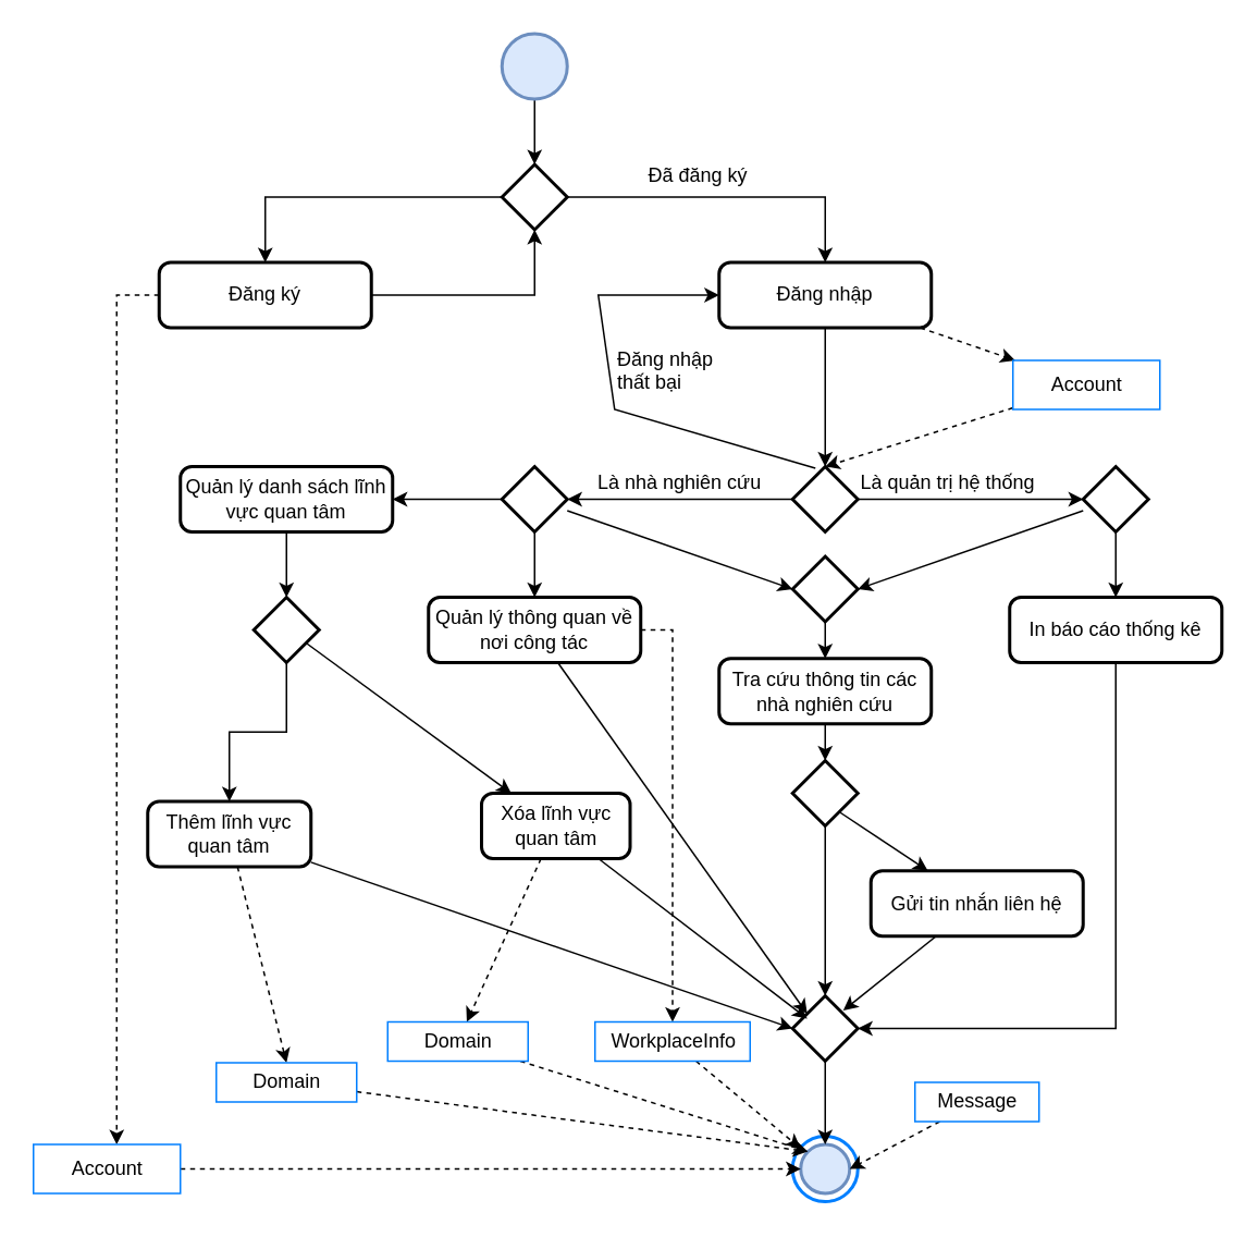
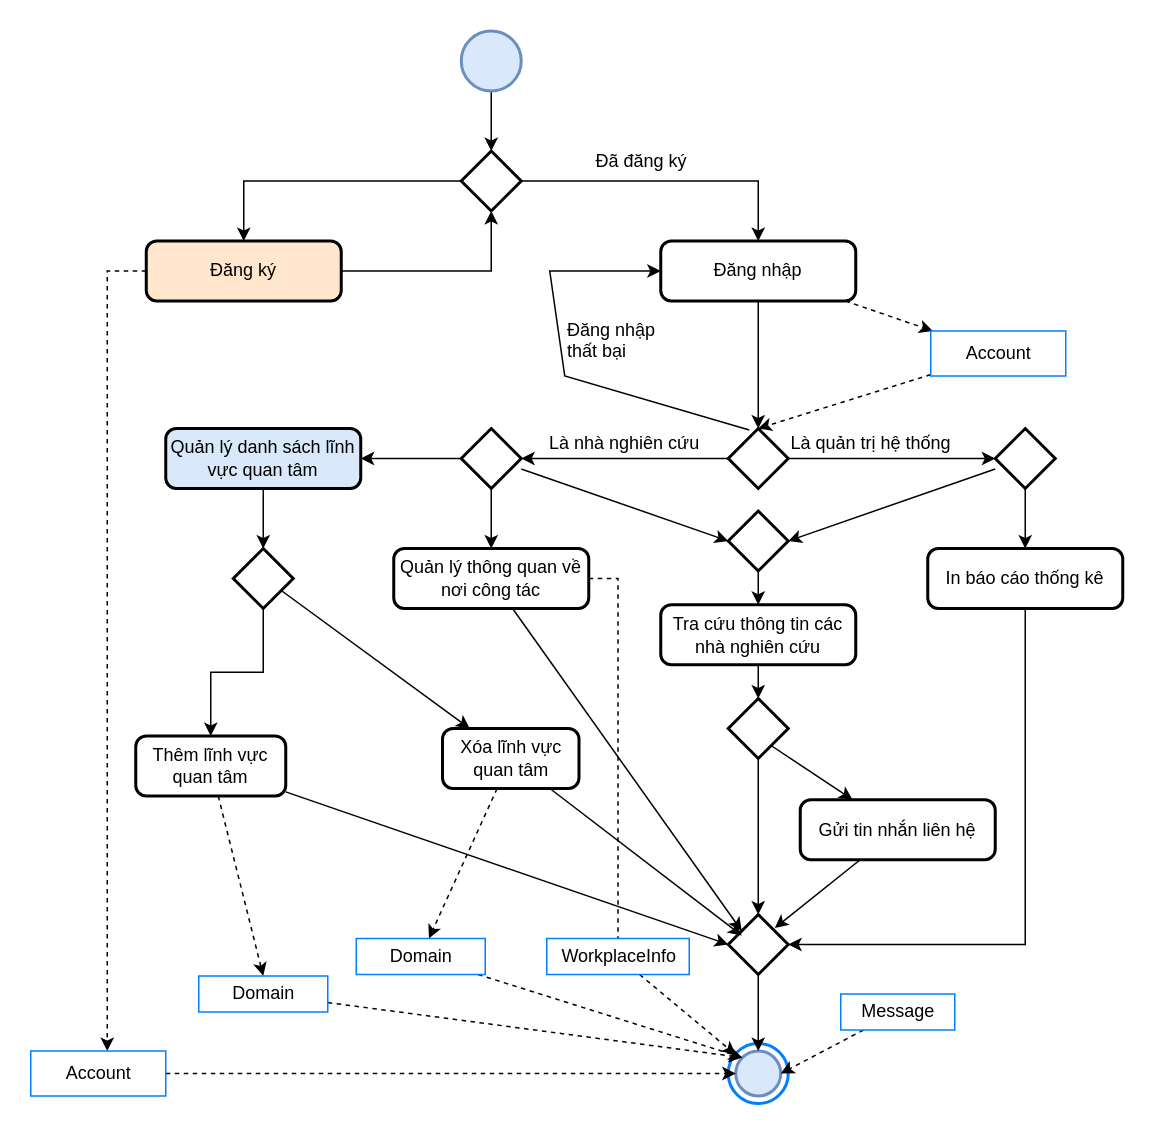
  <mxCell id="0" />
  <mxCell id="1" parent="0" />
  <mxCell id="2" style="edgeStyle=orthogonalEdgeStyle;rounded=0;orthogonalLoop=1;jettySize=auto;html=1;" parent="1" source="3" target="9" edge="1"><mxGeometry relative="1" as="geometry" /></mxCell>
  <mxCell id="3" value="" style="strokeWidth=2;html=1;shape=mxgraph.flowchart.start_2;whiteSpace=wrap;fillColor=#dae8fc;strokeColor=#6c8ebf;" parent="1" vertex="1"><mxGeometry x="307" y="20" width="40" height="40" as="geometry" /></mxCell>
  <mxCell id="4" style="edgeStyle=orthogonalEdgeStyle;rounded=0;orthogonalLoop=1;jettySize=auto;html=1;" parent="1" source="6" target="19" edge="1"><mxGeometry relative="1" as="geometry"><Array as="points"><mxPoint x="505" y="180" /></Array></mxGeometry></mxCell>
  <mxCell id="5" style="edgeStyle=none;rounded=0;orthogonalLoop=1;jettySize=auto;html=1;dashed=1;" parent="1" source="6" target="60" edge="1"><mxGeometry relative="1" as="geometry"><mxPoint x="621" y="210.526" as="targetPoint" /></mxGeometry></mxCell>
  <mxCell id="6" value="Đăng nhập" style="rounded=1;whiteSpace=wrap;html=1;absoluteArcSize=1;arcSize=14;strokeWidth=2;" parent="1" vertex="1"><mxGeometry x="440" y="160" width="130" height="40" as="geometry" /></mxCell>
  <mxCell id="7" style="edgeStyle=orthogonalEdgeStyle;rounded=0;orthogonalLoop=1;jettySize=auto;html=1;" parent="1" source="9" target="6" edge="1"><mxGeometry relative="1" as="geometry" /></mxCell>
  <mxCell id="8" style="edgeStyle=orthogonalEdgeStyle;rounded=0;orthogonalLoop=1;jettySize=auto;html=1;" parent="1" source="9" target="12" edge="1"><mxGeometry relative="1" as="geometry" /></mxCell>
  <mxCell id="9" value="" style="strokeWidth=2;html=1;shape=mxgraph.flowchart.decision;whiteSpace=wrap;" parent="1" vertex="1"><mxGeometry x="307" y="100" width="40" height="40" as="geometry" /></mxCell>
  <mxCell id="10" style="edgeStyle=orthogonalEdgeStyle;rounded=0;orthogonalLoop=1;jettySize=auto;html=1;entryX=0.5;entryY=1;entryDx=0;entryDy=0;entryPerimeter=0;" parent="1" source="12" target="9" edge="1"><mxGeometry relative="1" as="geometry" /></mxCell>
  <mxCell id="11" style="edgeStyle=orthogonalEdgeStyle;rounded=0;orthogonalLoop=1;jettySize=auto;html=1;dashed=1;" parent="1" source="12" target="55" edge="1"><mxGeometry relative="1" as="geometry"><Array as="points"><mxPoint x="71" y="180" /></Array></mxGeometry></mxCell>
- <mxCell id="12" value="Đăng ký" style="rounded=1;whiteSpace=wrap;html=1;absoluteArcSize=1;arcSize=14;strokeWidth=2;" parent="1" vertex="1"><mxGeometry x="97" y="160" width="130" height="40" as="geometry" /></mxCell>
+ <mxCell id="12" value="Đăng ký" style="rounded=1;whiteSpace=wrap;html=1;absoluteArcSize=1;arcSize=14;strokeWidth=2;fillColor=#ffe6cc;" parent="1" vertex="1"><mxGeometry x="97" y="160" width="130" height="40" as="geometry" /></mxCell>
  <mxCell id="13" value="Đã đăng ký" style="text;html=1;resizable=0;points=[];autosize=1;align=left;verticalAlign=top;spacingTop=-4;" parent="1" vertex="1"><mxGeometry x="395" y="97" width="90" height="20" as="geometry" /></mxCell>
  <mxCell id="14" value="" style="strokeWidth=2;html=1;shape=mxgraph.flowchart.start_2;whiteSpace=wrap;strokeColor=#007FFF;" parent="1" vertex="1"><mxGeometry x="485" y="695" width="40" height="40" as="geometry" /></mxCell>
  <mxCell id="15" value="" style="strokeWidth=2;html=1;shape=mxgraph.flowchart.start_2;whiteSpace=wrap;fillColor=#dae8fc;strokeColor=#6c8ebf;" parent="1" vertex="1"><mxGeometry x="490" y="700" width="30" height="30" as="geometry" /></mxCell>
  <mxCell id="16" style="edgeStyle=orthogonalEdgeStyle;rounded=0;orthogonalLoop=1;jettySize=auto;html=1;" parent="1" source="19" target="24" edge="1"><mxGeometry relative="1" as="geometry" /></mxCell>
  <mxCell id="17" style="edgeStyle=orthogonalEdgeStyle;rounded=0;orthogonalLoop=1;jettySize=auto;html=1;" parent="1" source="19" target="28" edge="1"><mxGeometry relative="1" as="geometry" /></mxCell>
  <mxCell id="18" style="rounded=0;orthogonalLoop=1;jettySize=auto;html=1;exitX=0.35;exitY=0.025;exitDx=0;exitDy=0;exitPerimeter=0;entryX=0;entryY=0.5;entryDx=0;entryDy=0;" parent="1" source="19" target="6" edge="1"><mxGeometry relative="1" as="geometry"><mxPoint x="416" y="220" as="targetPoint" /><Array as="points"><mxPoint x="376" y="250" /><mxPoint x="366" y="180" /></Array></mxGeometry></mxCell>
  <mxCell id="19" value="" style="strokeWidth=2;html=1;shape=mxgraph.flowchart.decision;whiteSpace=wrap;" parent="1" vertex="1"><mxGeometry x="485" y="285" width="40" height="40" as="geometry" /></mxCell>
  <mxCell id="20" style="edgeStyle=orthogonalEdgeStyle;rounded=0;orthogonalLoop=1;jettySize=auto;html=1;entryX=1;entryY=0.5;entryDx=0;entryDy=0;entryPerimeter=0;" parent="1" source="21" target="34" edge="1"><mxGeometry relative="1" as="geometry"><mxPoint x="665" y="635" as="targetPoint" /><Array as="points"><mxPoint x="683" y="629" /></Array></mxGeometry></mxCell>
  <mxCell id="21" value="In báo cáo thống kê" style="rounded=1;whiteSpace=wrap;html=1;absoluteArcSize=1;arcSize=14;strokeWidth=2;" parent="1" vertex="1"><mxGeometry x="618" y="365" width="130" height="40" as="geometry" /></mxCell>
  <mxCell id="22" style="edgeStyle=orthogonalEdgeStyle;rounded=0;orthogonalLoop=1;jettySize=auto;html=1;" parent="1" source="24" target="21" edge="1"><mxGeometry relative="1" as="geometry" /></mxCell>
  <mxCell id="23" style="edgeStyle=none;rounded=0;orthogonalLoop=1;jettySize=auto;html=1;entryX=1;entryY=0.5;entryDx=0;entryDy=0;entryPerimeter=0;" parent="1" source="24" target="68" edge="1"><mxGeometry relative="1" as="geometry" /></mxCell>
  <mxCell id="24" value="" style="strokeWidth=2;html=1;shape=mxgraph.flowchart.decision;whiteSpace=wrap;" parent="1" vertex="1"><mxGeometry x="663" y="285" width="40" height="40" as="geometry" /></mxCell>
  <mxCell id="25" style="edgeStyle=none;rounded=0;orthogonalLoop=1;jettySize=auto;html=1;entryX=0;entryY=0.5;entryDx=0;entryDy=0;entryPerimeter=0;" parent="1" source="28" target="68" edge="1"><mxGeometry relative="1" as="geometry" /></mxCell>
  <mxCell id="26" style="edgeStyle=none;rounded=0;orthogonalLoop=1;jettySize=auto;html=1;" parent="1" source="28" target="44" edge="1"><mxGeometry relative="1" as="geometry" /></mxCell>
  <mxCell id="27" style="edgeStyle=none;rounded=0;orthogonalLoop=1;jettySize=auto;html=1;" parent="1" source="28" target="42" edge="1"><mxGeometry relative="1" as="geometry" /></mxCell>
  <mxCell id="28" value="" style="strokeWidth=2;html=1;shape=mxgraph.flowchart.decision;whiteSpace=wrap;" parent="1" vertex="1"><mxGeometry x="307" y="285" width="40" height="40" as="geometry" /></mxCell>
  <mxCell id="29" style="edgeStyle=orthogonalEdgeStyle;rounded=0;orthogonalLoop=1;jettySize=auto;html=1;" parent="1" source="30" target="37" edge="1"><mxGeometry relative="1" as="geometry" /></mxCell>
  <mxCell id="30" value="Tra cứu thông tin các nhà nghiên cứu" style="rounded=1;whiteSpace=wrap;html=1;absoluteArcSize=1;arcSize=14;strokeWidth=2;" parent="1" vertex="1"><mxGeometry x="440" y="402.5" width="130" height="40" as="geometry" /></mxCell>
  <mxCell id="31" style="rounded=0;orthogonalLoop=1;jettySize=auto;html=1;entryX=0.775;entryY=0.225;entryDx=0;entryDy=0;entryPerimeter=0;" parent="1" source="32" target="34" edge="1"><mxGeometry relative="1" as="geometry" /></mxCell>
  <mxCell id="32" value="Gửi tin nhắn liên hệ" style="rounded=1;whiteSpace=wrap;html=1;absoluteArcSize=1;arcSize=14;strokeWidth=2;" parent="1" vertex="1"><mxGeometry x="533" y="532.5" width="130" height="40" as="geometry" /></mxCell>
  <mxCell id="33" style="edgeStyle=orthogonalEdgeStyle;rounded=0;orthogonalLoop=1;jettySize=auto;html=1;" parent="1" source="34" target="15" edge="1"><mxGeometry relative="1" as="geometry" /></mxCell>
  <mxCell id="34" value="" style="strokeWidth=2;html=1;shape=mxgraph.flowchart.decision;whiteSpace=wrap;" parent="1" vertex="1"><mxGeometry x="485" y="609" width="40" height="40" as="geometry" /></mxCell>
  <mxCell id="35" style="edgeStyle=orthogonalEdgeStyle;rounded=0;orthogonalLoop=1;jettySize=auto;html=1;" parent="1" source="37" target="34" edge="1"><mxGeometry relative="1" as="geometry" /></mxCell>
  <mxCell id="36" style="edgeStyle=none;rounded=0;orthogonalLoop=1;jettySize=auto;html=1;exitX=0.7;exitY=0.775;exitDx=0;exitDy=0;exitPerimeter=0;" parent="1" source="37" target="32" edge="1"><mxGeometry relative="1" as="geometry" /></mxCell>
  <mxCell id="37" value="" style="strokeWidth=2;html=1;shape=mxgraph.flowchart.decision;whiteSpace=wrap;" parent="1" vertex="1"><mxGeometry x="485" y="465" width="40" height="40" as="geometry" /></mxCell>
  <mxCell id="38" value="Là quản trị hệ thống" style="text;html=1;resizable=0;points=[];autosize=1;align=left;verticalAlign=top;spacingTop=-4;" parent="1" vertex="1"><mxGeometry x="525" y="285" width="140" height="20" as="geometry" /></mxCell>
  <mxCell id="39" value="Là nhà nghiên cứu" style="text;html=1;resizable=0;points=[];autosize=1;align=left;verticalAlign=top;spacingTop=-4;" parent="1" vertex="1"><mxGeometry x="364" y="285" width="130" height="20" as="geometry" /></mxCell>
  <mxCell id="40" style="edgeStyle=none;rounded=0;orthogonalLoop=1;jettySize=auto;html=1;entryX=0.225;entryY=0.275;entryDx=0;entryDy=0;entryPerimeter=0;" parent="1" source="42" target="34" edge="1"><mxGeometry relative="1" as="geometry" /></mxCell>
- <mxCell id="41" style="rounded=0;orthogonalLoop=1;jettySize=auto;html=1;entryX=0.5;entryY=0;entryDx=0;entryDy=0;dashed=1;edgeStyle=orthogonalEdgeStyle;" parent="1" source="42" target="64" edge="1"><mxGeometry relative="1" as="geometry"><Array as="points"><mxPoint x="412" y="385" /></Array></mxGeometry></mxCell>
+ <mxCell id="41" style="rounded=0;orthogonalLoop=1;jettySize=auto;html=1;entryX=0.5;entryY=0;entryDx=0;entryDy=0;dashed=1;edgeStyle=orthogonalEdgeStyle;endArrow=none;" parent="1" source="42" target="64" edge="1"><mxGeometry relative="1" as="geometry"><Array as="points"><mxPoint x="412" y="385" /></Array></mxGeometry></mxCell>
  <mxCell id="42" value="Quản lý thông quan về nơi công tác" style="rounded=1;whiteSpace=wrap;html=1;absoluteArcSize=1;arcSize=14;strokeWidth=2;" parent="1" vertex="1"><mxGeometry x="262" y="365" width="130" height="40" as="geometry" /></mxCell>
  <mxCell id="43" style="edgeStyle=orthogonalEdgeStyle;rounded=0;orthogonalLoop=1;jettySize=auto;html=1;" parent="1" source="44" target="47" edge="1"><mxGeometry relative="1" as="geometry" /></mxCell>
- <mxCell id="44" value="Quản lý danh sách lĩnh vực quan tâm" style="rounded=1;whiteSpace=wrap;html=1;absoluteArcSize=1;arcSize=14;strokeWidth=2;" parent="1" vertex="1"><mxGeometry x="110" y="285" width="130" height="40" as="geometry" /></mxCell>
+ <mxCell id="44" value="Quản lý danh sách lĩnh vực quan tâm" style="rounded=1;whiteSpace=wrap;html=1;absoluteArcSize=1;arcSize=14;strokeWidth=2;fillColor=#dae8fc;" parent="1" vertex="1"><mxGeometry x="110" y="285" width="130" height="40" as="geometry" /></mxCell>
  <mxCell id="45" style="edgeStyle=orthogonalEdgeStyle;rounded=0;orthogonalLoop=1;jettySize=auto;html=1;entryX=0.5;entryY=0;entryDx=0;entryDy=0;" parent="1" source="47" target="50" edge="1"><mxGeometry relative="1" as="geometry" /></mxCell>
  <mxCell id="46" style="rounded=0;orthogonalLoop=1;jettySize=auto;html=1;exitX=0.8;exitY=0.7;exitDx=0;exitDy=0;exitPerimeter=0;" parent="1" source="47" target="53" edge="1"><mxGeometry relative="1" as="geometry" /></mxCell>
  <mxCell id="47" value="" style="strokeWidth=2;html=1;shape=mxgraph.flowchart.decision;whiteSpace=wrap;" parent="1" vertex="1"><mxGeometry x="155" y="365" width="40" height="40" as="geometry" /></mxCell>
  <mxCell id="48" style="edgeStyle=none;rounded=0;orthogonalLoop=1;jettySize=auto;html=1;entryX=0;entryY=0.5;entryDx=0;entryDy=0;entryPerimeter=0;" parent="1" source="50" target="34" edge="1"><mxGeometry relative="1" as="geometry" /></mxCell>
  <mxCell id="49" style="edgeStyle=none;rounded=0;orthogonalLoop=1;jettySize=auto;html=1;entryX=0.5;entryY=0;entryDx=0;entryDy=0;dashed=1;" parent="1" source="50" target="59" edge="1"><mxGeometry relative="1" as="geometry" /></mxCell>
  <mxCell id="50" value="Thêm lĩnh vực quan tâm" style="rounded=1;whiteSpace=wrap;html=1;absoluteArcSize=1;arcSize=14;strokeWidth=2;" parent="1" vertex="1"><mxGeometry x="90" y="490" width="100" height="40" as="geometry" /></mxCell>
  <mxCell id="51" style="rounded=0;orthogonalLoop=1;jettySize=auto;html=1;entryX=0.225;entryY=0.35;entryDx=0;entryDy=0;entryPerimeter=0;" parent="1" source="53" target="34" edge="1"><mxGeometry relative="1" as="geometry" /></mxCell>
  <mxCell id="52" style="edgeStyle=none;rounded=0;orthogonalLoop=1;jettySize=auto;html=1;dashed=1;" parent="1" source="53" target="62" edge="1"><mxGeometry relative="1" as="geometry" /></mxCell>
  <mxCell id="53" value="Xóa lĩnh vực quan tâm" style="rounded=1;whiteSpace=wrap;html=1;absoluteArcSize=1;arcSize=14;strokeWidth=2;" parent="1" vertex="1"><mxGeometry x="294.5" y="485" width="91" height="40" as="geometry" /></mxCell>
  <mxCell id="54" style="edgeStyle=orthogonalEdgeStyle;rounded=0;orthogonalLoop=1;jettySize=auto;html=1;entryX=0;entryY=0.5;entryDx=0;entryDy=0;entryPerimeter=0;dashed=1;" parent="1" source="55" target="15" edge="1"><mxGeometry relative="1" as="geometry" /></mxCell>
  <mxCell id="55" value="Account" style="html=1;strokeColor=#007FFF;" parent="1" vertex="1"><mxGeometry x="20" y="700" width="90" height="30" as="geometry" /></mxCell>
  <mxCell id="56" style="edgeStyle=none;rounded=0;orthogonalLoop=1;jettySize=auto;html=1;entryX=0.5;entryY=0;entryDx=0;entryDy=0;entryPerimeter=0;dashed=1;" parent="1" source="60" target="19" edge="1"><mxGeometry relative="1" as="geometry"><mxPoint x="621" y="244.298" as="sourcePoint" /></mxGeometry></mxCell>
  <mxCell id="57" value="Đăng nhập&lt;br&gt;thất bại" style="text;html=1;resizable=0;points=[];autosize=1;align=left;verticalAlign=top;spacingTop=-4;" parent="1" vertex="1"><mxGeometry x="376" y="210" width="80" height="30" as="geometry" /></mxCell>
  <mxCell id="58" style="edgeStyle=none;rounded=0;orthogonalLoop=1;jettySize=auto;html=1;entryX=0.145;entryY=0.145;entryDx=0;entryDy=0;entryPerimeter=0;dashed=1;" parent="1" source="59" target="15" edge="1"><mxGeometry relative="1" as="geometry" /></mxCell>
  <mxCell id="59" value="Domain" style="html=1;strokeColor=#007FFF;" parent="1" vertex="1"><mxGeometry x="132" y="650" width="86" height="24" as="geometry" /></mxCell>
  <mxCell id="60" value="Account" style="html=1;strokeColor=#007FFF;" parent="1" vertex="1"><mxGeometry x="620" y="220" width="90" height="30" as="geometry" /></mxCell>
  <mxCell id="61" style="edgeStyle=none;rounded=0;orthogonalLoop=1;jettySize=auto;html=1;entryX=0.145;entryY=0.145;entryDx=0;entryDy=0;entryPerimeter=0;dashed=1;" parent="1" source="62" target="15" edge="1"><mxGeometry relative="1" as="geometry" /></mxCell>
  <mxCell id="62" value="Domain" style="html=1;strokeColor=#007FFF;" parent="1" vertex="1"><mxGeometry x="237" y="625" width="86" height="24" as="geometry" /></mxCell>
  <mxCell id="63" style="edgeStyle=none;rounded=0;orthogonalLoop=1;jettySize=auto;html=1;dashed=1;" parent="1" source="64" target="15" edge="1"><mxGeometry relative="1" as="geometry" /></mxCell>
  <mxCell id="64" value="WorkplaceInfo" style="html=1;strokeColor=#007FFF;" parent="1" vertex="1"><mxGeometry x="364" y="625" width="95" height="24" as="geometry" /></mxCell>
  <mxCell id="65" style="rounded=0;orthogonalLoop=1;jettySize=auto;html=1;entryX=1;entryY=0.5;entryDx=0;entryDy=0;entryPerimeter=0;dashed=1;" parent="1" source="66" target="15" edge="1"><mxGeometry relative="1" as="geometry" /></mxCell>
  <mxCell id="66" value="Message" style="html=1;strokeColor=#007FFF;" parent="1" vertex="1"><mxGeometry x="560" y="662" width="76" height="24" as="geometry" /></mxCell>
  <mxCell id="67" style="edgeStyle=orthogonalEdgeStyle;rounded=0;orthogonalLoop=1;jettySize=auto;html=1;" edge="1" parent="1" source="68" target="30"><mxGeometry relative="1" as="geometry" /></mxCell>
  <mxCell id="68" value="" style="strokeWidth=2;html=1;shape=mxgraph.flowchart.decision;whiteSpace=wrap;" vertex="1" parent="1"><mxGeometry x="485" y="340" width="40" height="40" as="geometry" /></mxCell>
